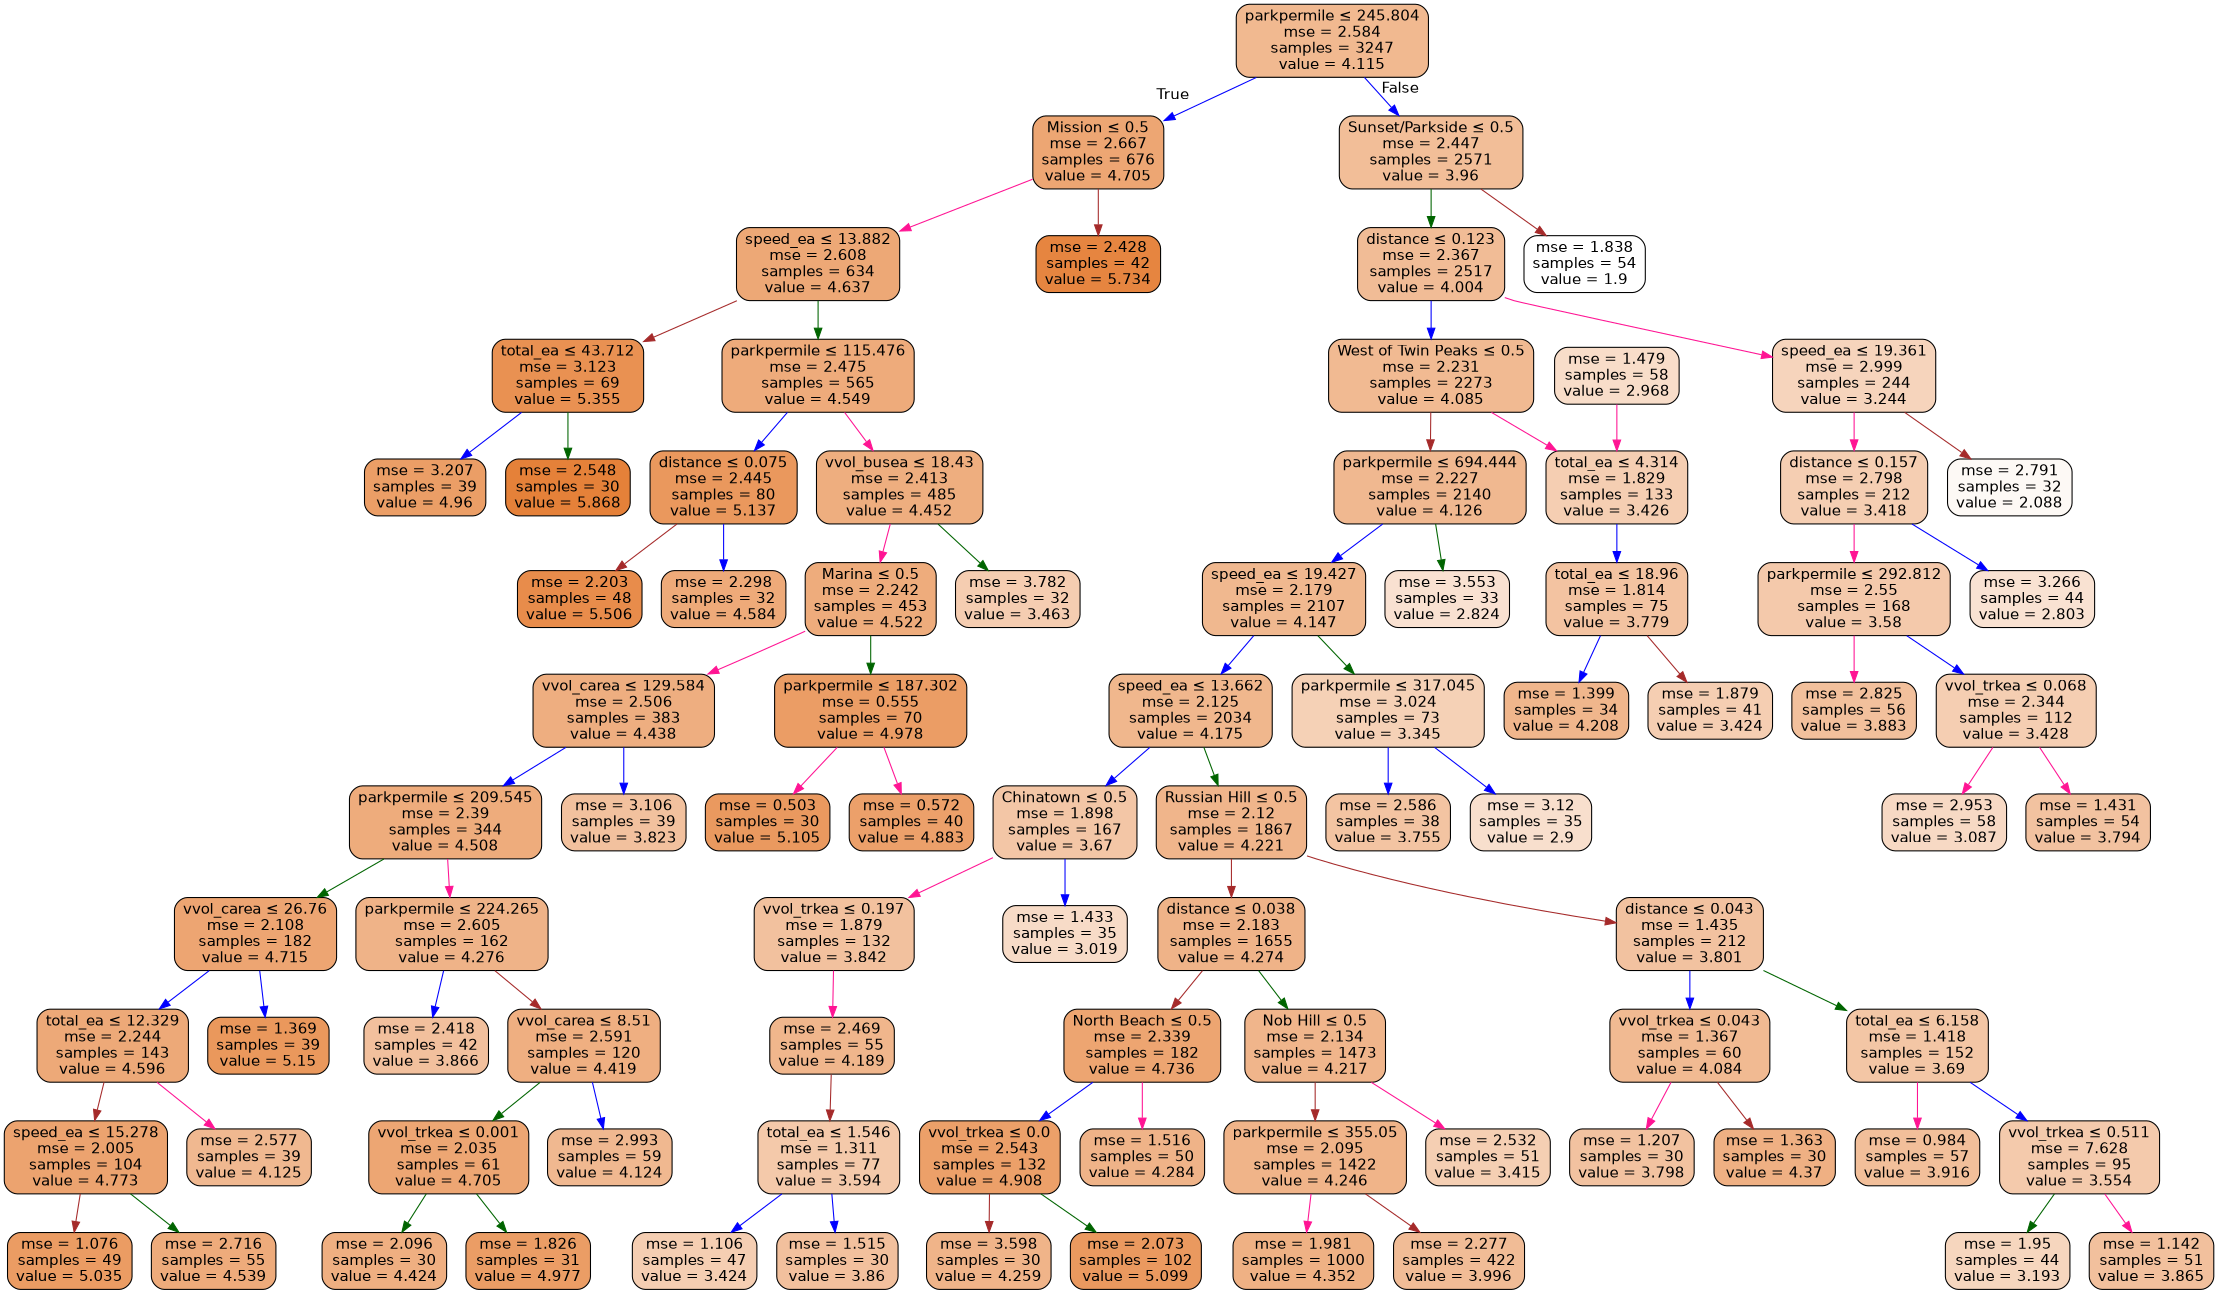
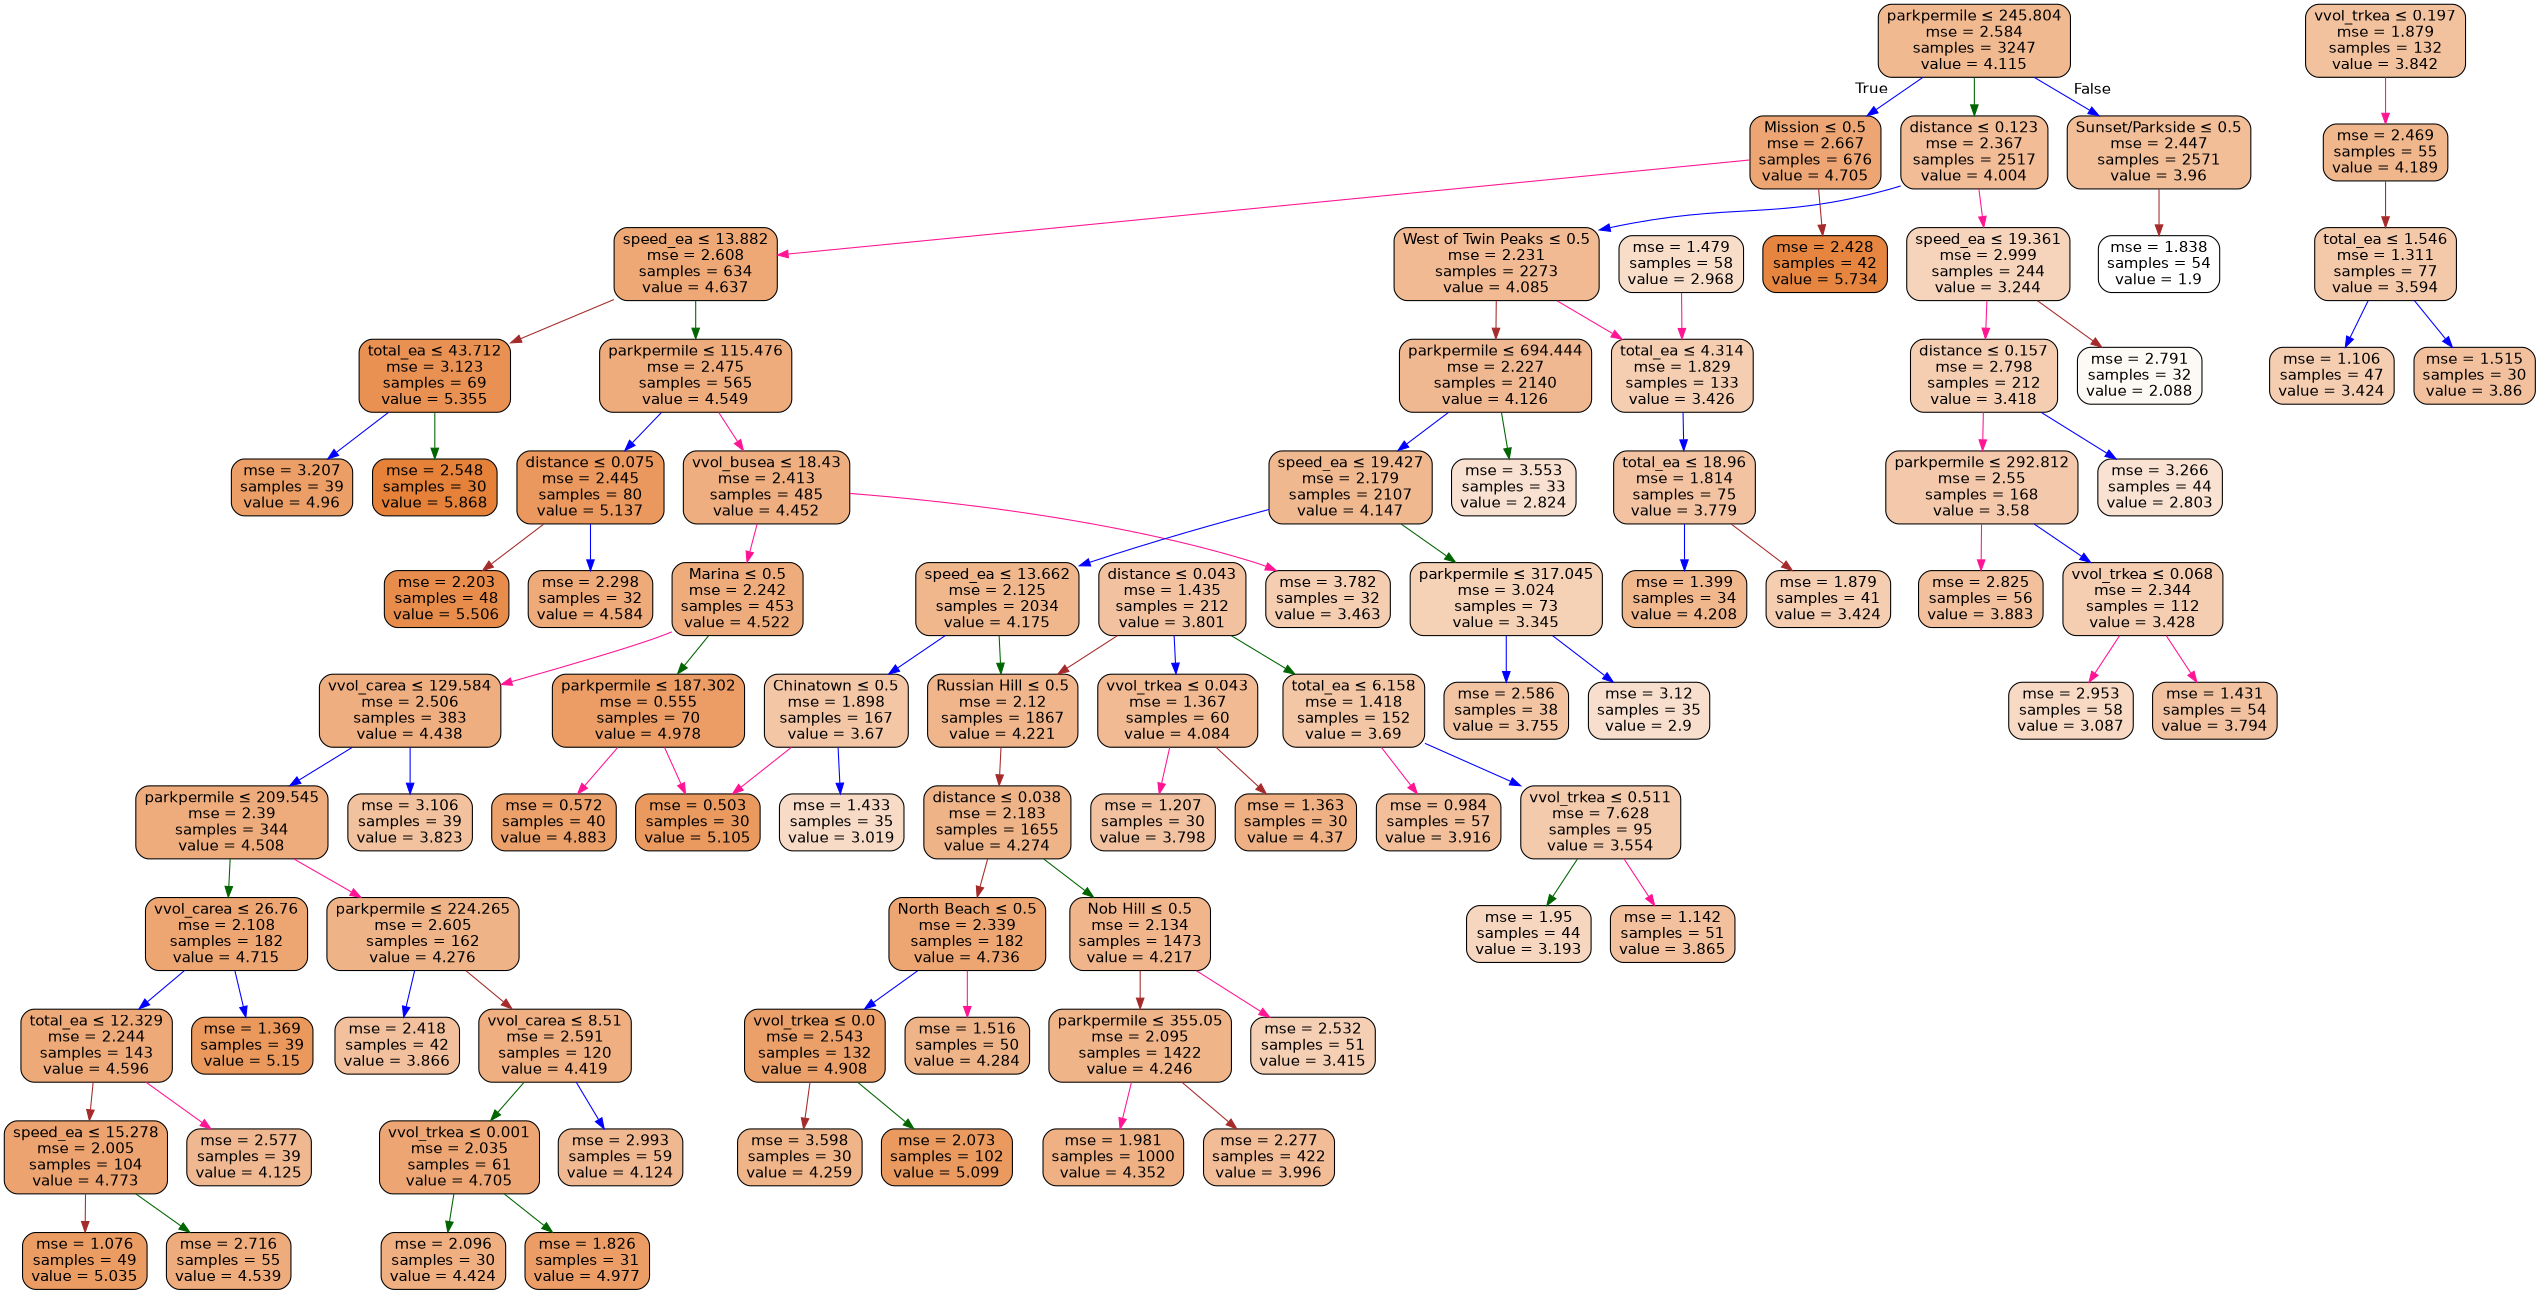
  digraph {
    node [color=black fillcolor="#e5813962" fontname=helvetica shape=box style="filled, rounded"]
    edge [color=blue fontname=helvetica]
    n1 [fillcolor="#e581398e" label=<parkpermile &le; 245.804<br/>mse = 2.584<br/>samples = 3247<br/>value = 4.115>]
    n2 [fillcolor="#e58139b4" label=<Mission &le; 0.5<br/>mse = 2.667<br/>samples = 676<br/>value = 4.705>]
    n3 [fillcolor="#e5813984" label=<Sunset/Parkside &le; 0.5<br/>mse = 2.447<br/>samples = 2571<br/>value = 3.96>]
    n4 [fillcolor="#e58139b0" label=<speed_ea &le; 13.882<br/>mse = 2.608<br/>samples = 634<br/>value = 4.637>]
    n5 [fillcolor="#e58139f6" label=<mse = 2.428<br/>samples = 42<br/>value = 5.734>]
    n6 [fillcolor="#e5813987" label=<distance &le; 0.123<br/>mse = 2.367<br/>samples = 2517<br/>value = 4.004>]
    n7 [fillcolor="#e5813900" label=<mse = 1.838<br/>samples = 54<br/>value = 1.9>]
    n8 [fillcolor="#e58139de" label=<total_ea &le; 43.712<br/>mse = 3.123<br/>samples = 69<br/>value = 5.355>]
    n9 [fillcolor="#e58139aa" label=<parkpermile &le; 115.476<br/>mse = 2.475<br/>samples = 565<br/>value = 4.549>]
    n10 [fillcolor="#e58139c5" label=<mse = 3.207<br/>samples = 39<br/>value = 4.96>]
    n11 [fillcolor="#e58139ff" label=<mse = 2.548<br/>samples = 30<br/>value = 5.868>]
    n12 [fillcolor="#e58139d0" label=<distance &le; 0.075<br/>mse = 2.445<br/>samples = 80<br/>value = 5.137>]
    n13 [fillcolor="#e58139a4" label=<vvol_busea &le; 18.43<br/>mse = 2.413<br/>samples = 485<br/>value = 4.452>]
    n14 [fillcolor="#e58139e8" label=<mse = 2.203<br/>samples = 48<br/>value = 5.506>]
    n15 [fillcolor="#e58139ac" label=<mse = 2.298<br/>samples = 32<br/>value = 4.584>]
    n16 [fillcolor="#e58139a8" label=<Marina &le; 0.5<br/>mse = 2.242<br/>samples = 453<br/>value = 4.522>]
    n17 [fillcolor="#e5813964" label=<mse = 3.782<br/>samples = 32<br/>value = 3.463>]
    n18 [fillcolor="#e58139a3" label=<vvol_carea &le; 129.584<br/>mse = 2.506<br/>samples = 383<br/>value = 4.438>]
    n19 [fillcolor="#e58139c6" label=<parkpermile &le; 187.302<br/>mse = 0.555<br/>samples = 70<br/>value = 4.978>]
    n20 [fillcolor="#e58139a8" label=<parkpermile &le; 209.545<br/>mse = 2.39<br/>samples = 344<br/>value = 4.508>]
    n21 [fillcolor="#e581397c" label=<mse = 3.106<br/>samples = 39<br/>value = 3.823>]
    n22 [fillcolor="#e58139ce" label=<mse = 0.503<br/>samples = 30<br/>value = 5.105>]
    n23 [fillcolor="#e58139c0" label=<mse = 0.572<br/>samples = 40<br/>value = 4.883>]
    n24 [fillcolor="#e58139b5" label=<vvol_carea &le; 26.76<br/>mse = 2.108<br/>samples = 182<br/>value = 4.715>]
    n25 [fillcolor="#e5813999" label=<parkpermile &le; 224.265<br/>mse = 2.605<br/>samples = 162<br/>value = 4.276>]
    n26 [fillcolor="#e58139ad" label=<total_ea &le; 12.329<br/>mse = 2.244<br/>samples = 143<br/>value = 4.596>]
    n27 [fillcolor="#e58139d1" label=<mse = 1.369<br/>samples = 39<br/>value = 5.15>]
    n28 [fillcolor="#e581397e" label=<mse = 2.418<br/>samples = 42<br/>value = 3.866>]
    n29 [fillcolor="#e58139a2" label=<vvol_carea &le; 8.51<br/>mse = 2.591<br/>samples = 120<br/>value = 4.419>]
    n30 [fillcolor="#e58139b9" label=<speed_ea &le; 15.278<br/>mse = 2.005<br/>samples = 104<br/>value = 4.773>]
    n31 [fillcolor="#e581398f" label=<mse = 2.577<br/>samples = 39<br/>value = 4.125>]
    n32 [fillcolor="#e58139c9" label=<mse = 1.076<br/>samples = 49<br/>value = 5.035>]
    n33 [fillcolor="#e58139aa" label=<mse = 2.716<br/>samples = 55<br/>value = 4.539>]
    n34 [fillcolor="#e58139b4" label=<vvol_trkea &le; 0.001<br/>mse = 2.035<br/>samples = 61<br/>value = 4.705>]
    n35 [fillcolor="#e581398f" label=<mse = 2.993<br/>samples = 59<br/>value = 4.124>]
    n36 [fillcolor="#e58139a2" label=<mse = 2.096<br/>samples = 30<br/>value = 4.424>]
    n37 [fillcolor="#e58139c6" label=<mse = 1.826<br/>samples = 31<br/>value = 4.977>]
    n38 [fillcolor="#e581398c" label=<West of Twin Peaks &le; 0.5<br/>mse = 2.231<br/>samples = 2273<br/>value = 4.085>]
    n39 [fillcolor="#e5813956" label=<speed_ea &le; 19.361<br/>mse = 2.999<br/>samples = 244<br/>value = 3.244>]
    n40 [fillcolor="#e581398f" label=<parkpermile &le; 694.444<br/>mse = 2.227<br/>samples = 2140<br/>value = 4.126>]
    n41 [label=<total_ea &le; 4.314<br/>mse = 1.829<br/>samples = 133<br/>value = 3.426>]
    n42 [label=<distance &le; 0.157<br/>mse = 2.798<br/>samples = 212<br/>value = 3.418>]
    n43 [fillcolor="#e581390c" label=<mse = 2.791<br/>samples = 32<br/>value = 2.088>]
    n44 [fillcolor="#e5813990" label=<speed_ea &le; 19.427<br/>mse = 2.179<br/>samples = 2107<br/>value = 4.147>]
    n45 [fillcolor="#e581393b" label=<mse = 3.553<br/>samples = 33<br/>value = 2.824>]
    n46 [fillcolor="#e5813979" label=<total_ea &le; 18.96<br/>mse = 1.814<br/>samples = 75<br/>value = 3.779>]
    n47 [fillcolor="#e5813992" label=<speed_ea &le; 13.662<br/>mse = 2.125<br/>samples = 2034<br/>value = 4.175>]
    n48 [fillcolor="#e581395d" label=<parkpermile &le; 317.045<br/>mse = 3.024<br/>samples = 73<br/>value = 3.345>]
    n49 [fillcolor="#e5813972" label=<Chinatown &le; 0.5<br/>mse = 1.898<br/>samples = 167<br/>value = 3.67>]
    n50 [fillcolor="#e5813995" label=<Russian Hill &le; 0.5<br/>mse = 2.12<br/>samples = 1867<br/>value = 4.221>]
    n51 [fillcolor="#e5813977" label=<mse = 2.586<br/>samples = 38<br/>value = 3.755>]
    n52 [fillcolor="#e5813940" label=<mse = 3.12<br/>samples = 35<br/>value = 2.9>]
    n53 [fillcolor="#e581397d" label=<vvol_trkea &le; 0.197<br/>mse = 1.879<br/>samples = 132<br/>value = 3.842>]
    n54 [fillcolor="#e5813948" label=<mse = 1.433<br/>samples = 35<br/>value = 3.019>]
    n55 [fillcolor="#e5813999" label=<distance &le; 0.038<br/>mse = 2.183<br/>samples = 1655<br/>value = 4.274>]
    n56 [fillcolor="#e581397a" label=<distance &le; 0.043<br/>mse = 1.435<br/>samples = 212<br/>value = 3.801>]
    n57 [fillcolor="#e5813993" label=<mse = 2.469<br/>samples = 55<br/>value = 4.189>]
    n58 [fillcolor="#e581396d" label=<total_ea &le; 1.546<br/>mse = 1.311<br/>samples = 77<br/>value = 3.594>]
    n59 [label=<mse = 1.106<br/>samples = 47<br/>value = 3.424>]
    n60 [fillcolor="#e581397e" label=<mse = 1.515<br/>samples = 30<br/>value = 3.86>]
    n61 [fillcolor="#e58139b6" label=<North Beach &le; 0.5<br/>mse = 2.339<br/>samples = 182<br/>value = 4.736>]
    n62 [fillcolor="#e5813995" label=<Nob Hill &le; 0.5<br/>mse = 2.134<br/>samples = 1473<br/>value = 4.217>]
    n63 [fillcolor="#e581398c" label=<vvol_trkea &le; 0.043<br/>mse = 1.367<br/>samples = 60<br/>value = 4.084>]
    n64 [fillcolor="#e5813973" label=<total_ea &le; 6.158<br/>mse = 1.418<br/>samples = 152<br/>value = 3.69>]
    n65 [fillcolor="#e58139c1" label=<vvol_trkea &le; 0.0<br/>mse = 2.543<br/>samples = 132<br/>value = 4.908>]
    n66 [fillcolor="#e5813999" label=<mse = 1.516<br/>samples = 50<br/>value = 4.284>]
    n67 [fillcolor="#e5813997" label=<parkpermile &le; 355.05<br/>mse = 2.095<br/>samples = 1422<br/>value = 4.246>]
    n68 [fillcolor="#e5813961" label=<mse = 2.532<br/>samples = 51<br/>value = 3.415>]
    n69 [fillcolor="#e5813998" label=<mse = 3.598<br/>samples = 30<br/>value = 4.259>]
    n70 [fillcolor="#e58139ce" label=<mse = 2.073<br/>samples = 102<br/>value = 5.099>]
    n71 [fillcolor="#e581399e" label=<mse = 1.981<br/>samples = 1000<br/>value = 4.352>]
    n72 [fillcolor="#e5813987" label=<mse = 2.277<br/>samples = 422<br/>value = 3.996>]
    n73 [fillcolor="#e581397a" label=<mse = 1.207<br/>samples = 30<br/>value = 3.798>]
    n74 [fillcolor="#e581399f" label=<mse = 1.363<br/>samples = 30<br/>value = 4.37>]
    n75 [fillcolor="#e5813982" label=<mse = 0.984<br/>samples = 57<br/>value = 3.916>]
    n76 [fillcolor="#e581396a" label=<vvol_trkea &le; 0.511<br/>mse = 7.628<br/>samples = 95<br/>value = 3.554>]
    n77 [fillcolor="#e5813953" label=<mse = 1.95<br/>samples = 44<br/>value = 3.193>]
    n78 [fillcolor="#e581397e" label=<mse = 1.142<br/>samples = 51<br/>value = 3.865>]
    n79 [fillcolor="#e5813945" label=<mse = 1.479<br/>samples = 58<br/>value = 2.968>]
    n80 [fillcolor="#e5813994" label=<mse = 1.399<br/>samples = 34<br/>value = 4.208>]
    n81 [label=<mse = 1.879<br/>samples = 41<br/>value = 3.424>]
    n82 [fillcolor="#e581396c" label=<parkpermile &le; 292.812<br/>mse = 2.55<br/>samples = 168<br/>value = 3.58>]
    n83 [fillcolor="#e581393a" label=<mse = 3.266<br/>samples = 44<br/>value = 2.803>]
    n84 [fillcolor="#e581397f" label=<mse = 2.825<br/>samples = 56<br/>value = 3.883>]
    n85 [label=<vvol_trkea &le; 0.068<br/>mse = 2.344<br/>samples = 112<br/>value = 3.428>]
    n86 [fillcolor="#e581394c" label=<mse = 2.953<br/>samples = 58<br/>value = 3.087>]
    n87 [fillcolor="#e581397a" label=<mse = 1.431<br/>samples = 54<br/>value = 3.794>]
    n1 -> n2 [headlabel=True labelangle=45 labeldistance=2.5]
    n1 -> n3 [headlabel=False labelangle=-45 labeldistance=2.5]
    n2 -> n4 [color=deeppink]
    n2 -> n5 [color=brown]
-   n3 -> n6 [color=darkgreen]
+   n1 -> n6 [color=darkgreen]
    n3 -> n7 [color=brown]
    n4 -> n8 [color=brown]
    n4 -> n9 [color=darkgreen]
    n6 -> n38
    n6 -> n39 [color=deeppink]
    n8 -> n10
    n8 -> n11 [color=darkgreen]
    n9 -> n12
    n9 -> n13 [color=deeppink]
    n12 -> n14 [color=brown]
    n12 -> n15
    n13 -> n16 [color=deeppink]
-   n13 -> n17 [color=darkgreen]
+   n13 -> n17 [color=deeppink]
    n16 -> n18 [color=deeppink]
    n16 -> n19 [color=darkgreen]
    n18 -> n20
    n18 -> n21
    n19 -> n22 [color=deeppink]
    n19 -> n23 [color=deeppink]
    n20 -> n24 [color=darkgreen]
    n20 -> n25 [color=deeppink]
    n24 -> n26
    n24 -> n27
    n25 -> n28
    n25 -> n29 [color=brown]
    n26 -> n30 [color=brown]
    n26 -> n31 [color=deeppink]
    n29 -> n34 [color=darkgreen]
    n29 -> n35
    n30 -> n32 [color=brown]
    n30 -> n33 [color=darkgreen]
    n34 -> n36 [color=darkgreen]
    n34 -> n37 [color=darkgreen]
    n38 -> n40 [color=brown]
    n38 -> n41 [color=deeppink]
    n39 -> n42 [color=deeppink]
    n39 -> n43 [color=brown]
    n40 -> n44
    n40 -> n45 [color=darkgreen]
    n41 -> n46
    n42 -> n82 [color=deeppink]
    n42 -> n83
    n44 -> n47
    n44 -> n48 [color=darkgreen]
    n46 -> n80
    n46 -> n81 [color=brown]
    n47 -> n49
    n47 -> n50 [color=darkgreen]
    n48 -> n51
    n48 -> n52
-   n49 -> n53 [color=deeppink]
+   n49 -> n22 [color=deeppink]
    n49 -> n54
    n50 -> n55 [color=brown]
-   n50 -> n56 [color=brown]
+   n56 -> n50 [color=brown]
    n53 -> n57 [color=deeppink]
    n55 -> n61 [color=brown]
    n55 -> n62 [color=darkgreen]
    n56 -> n63
    n56 -> n64 [color=darkgreen]
    n57 -> n58 [color=brown]
    n58 -> n59
    n58 -> n60
    n61 -> n65
    n61 -> n66 [color=deeppink]
    n62 -> n67 [color=brown]
    n62 -> n68 [color=deeppink]
    n63 -> n73 [color=deeppink]
    n63 -> n74 [color=brown]
    n64 -> n75 [color=deeppink]
    n64 -> n76
    n65 -> n69 [color=brown]
    n65 -> n70 [color=darkgreen]
    n67 -> n71 [color=deeppink]
    n67 -> n72 [color=brown]
    n76 -> n77 [color=darkgreen]
    n76 -> n78 [color=deeppink]
    n79 -> n41 [color=deeppink]
    n82 -> n84 [color=deeppink]
    n82 -> n85
    n85 -> n86 [color=deeppink]
    n85 -> n87 [color=deeppink]
  }
